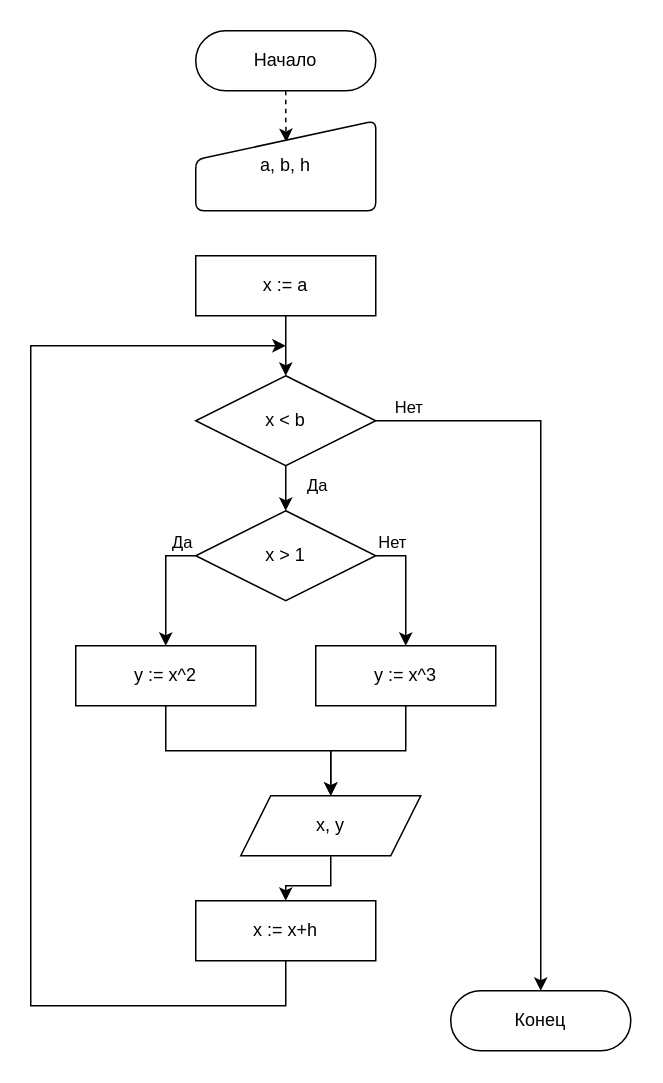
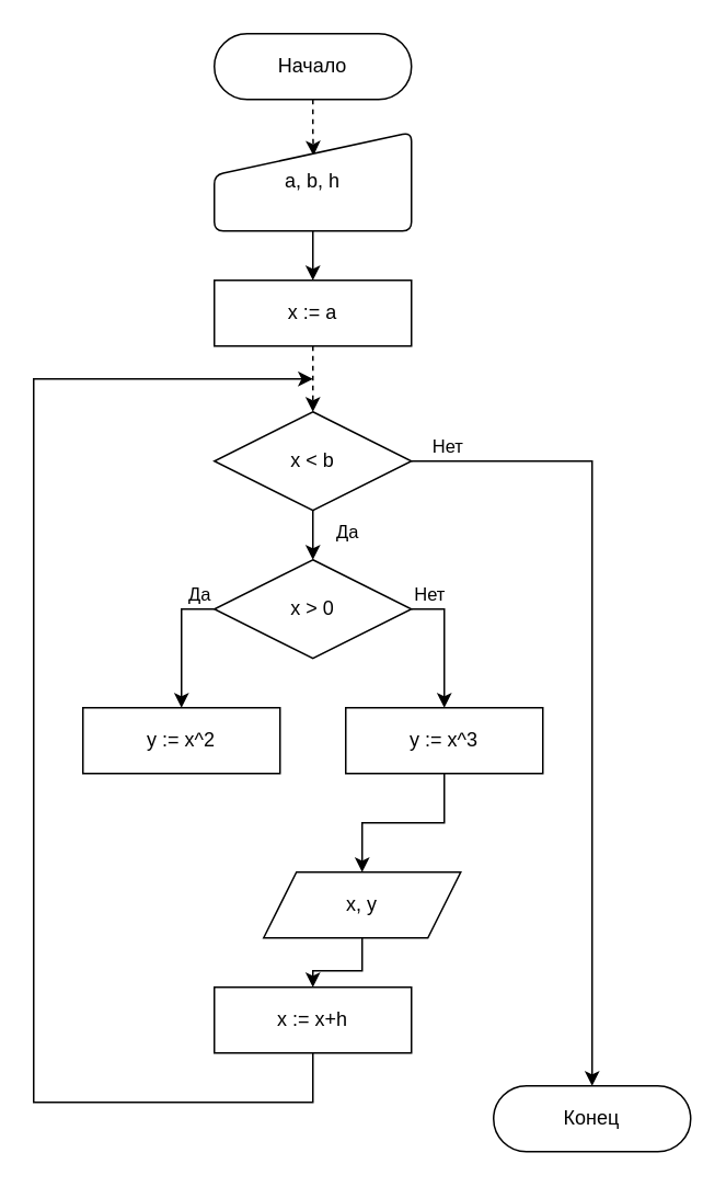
  <mxCell id="0" />
  <mxCell id="1" parent="0" />
  <mxCell id="2" style="edgeStyle=orthogonalEdgeStyle;rounded=0;orthogonalLoop=1;jettySize=auto;html=1;strokeWidth=1;entryX=0.503;entryY=0.237;entryDx=0;entryDy=0;entryPerimeter=0;dashed=1;" parent="1" source="3" target="26" edge="1"><mxGeometry relative="1" as="geometry"><mxPoint x="190" y="90" as="targetPoint" /></mxGeometry></mxCell>
  <mxCell id="3" value="Начало" style="rounded=1;whiteSpace=wrap;html=1;arcSize=50;strokeWidth=1;" parent="1" vertex="1"><mxGeometry x="130" y="20" width="120" height="40" as="geometry" /></mxCell>
- <mxCell id="4" style="edgeStyle=orthogonalEdgeStyle;rounded=0;orthogonalLoop=1;jettySize=auto;html=1;entryX=0.5;entryY=0;entryDx=0;entryDy=0;" parent="1" source="5" target="7" edge="1"><mxGeometry relative="1" as="geometry" /></mxCell>
  <mxCell id="5" value="y := x^2" style="rounded=0;whiteSpace=wrap;html=1;strokeWidth=1;" parent="1" vertex="1"><mxGeometry x="50" y="430" width="120" height="40" as="geometry" /></mxCell>
  <mxCell id="6" style="edgeStyle=orthogonalEdgeStyle;rounded=0;orthogonalLoop=1;jettySize=auto;html=1;" edge="1" parent="1" source="7" target="24"><mxGeometry relative="1" as="geometry" /></mxCell>
  <mxCell id="7" value="x, y" style="shape=parallelogram;perimeter=parallelogramPerimeter;whiteSpace=wrap;html=1;fixedSize=1;strokeWidth=1;" parent="1" vertex="1"><mxGeometry x="160" y="530" width="120" height="40" as="geometry" /></mxCell>
  <mxCell id="8" value="Конец" style="rounded=1;whiteSpace=wrap;html=1;arcSize=50;strokeWidth=1;" parent="1" vertex="1"><mxGeometry x="300" y="660" width="120" height="40" as="geometry" /></mxCell>
  <mxCell id="9" style="edgeStyle=orthogonalEdgeStyle;rounded=0;orthogonalLoop=1;jettySize=auto;html=1;entryX=0.5;entryY=0;entryDx=0;entryDy=0;" edge="1" parent="1" source="13" target="8"><mxGeometry relative="1" as="geometry" /></mxCell>
  <mxCell id="10" value="Нет" style="edgeLabel;html=1;align=center;verticalAlign=middle;resizable=0;points=[];" vertex="1" connectable="0" parent="9"><mxGeometry x="-0.602" y="1" relative="1" as="geometry"><mxPoint x="-77" y="-9" as="offset" /></mxGeometry></mxCell>
  <mxCell id="11" style="edgeStyle=orthogonalEdgeStyle;rounded=0;orthogonalLoop=1;jettySize=auto;html=1;" edge="1" parent="1" source="13" target="22"><mxGeometry relative="1" as="geometry" /></mxCell>
  <mxCell id="12" value="Да" style="edgeLabel;html=1;align=center;verticalAlign=middle;resizable=0;points=[];" vertex="1" connectable="0" parent="11"><mxGeometry x="0.264" y="-1" relative="1" as="geometry"><mxPoint x="21" as="offset" /></mxGeometry></mxCell>
  <mxCell id="13" value="x &amp;lt; b" style="strokeWidth=1;html=1;shape=mxgraph.flowchart.decision;whiteSpace=wrap;" parent="1" vertex="1"><mxGeometry x="130" y="250" width="120" height="60" as="geometry" /></mxCell>
  <mxCell id="14" style="edgeStyle=orthogonalEdgeStyle;rounded=0;orthogonalLoop=1;jettySize=auto;html=1;" parent="1" source="15" target="7" edge="1"><mxGeometry relative="1" as="geometry" /></mxCell>
  <mxCell id="15" value="y := x^3" style="rounded=0;whiteSpace=wrap;html=1;strokeWidth=1;" parent="1" vertex="1"><mxGeometry x="210" y="430" width="120" height="40" as="geometry" /></mxCell>
- <mxCell id="16" style="edgeStyle=orthogonalEdgeStyle;rounded=0;orthogonalLoop=1;jettySize=auto;html=1;" edge="1" parent="1" source="17" target="13"><mxGeometry relative="1" as="geometry" /></mxCell>
+ <mxCell id="16" style="edgeStyle=orthogonalEdgeStyle;rounded=0;orthogonalLoop=1;jettySize=auto;html=1;dashed=1;" edge="1" parent="1" source="17" target="13"><mxGeometry relative="1" as="geometry" /></mxCell>
  <mxCell id="17" value="x := a" style="rounded=0;whiteSpace=wrap;html=1;strokeWidth=1;" vertex="1" parent="1"><mxGeometry x="130" y="170" width="120" height="40" as="geometry" /></mxCell>
  <mxCell id="18" style="edgeStyle=orthogonalEdgeStyle;rounded=0;orthogonalLoop=1;jettySize=auto;html=1;entryX=0.5;entryY=0;entryDx=0;entryDy=0;exitX=1;exitY=0.5;exitDx=0;exitDy=0;exitPerimeter=0;" edge="1" parent="1" source="22" target="15"><mxGeometry relative="1" as="geometry" /></mxCell>
  <mxCell id="19" value="Нет" style="edgeLabel;html=1;align=center;verticalAlign=middle;resizable=0;points=[];" vertex="1" connectable="0" parent="18"><mxGeometry x="-0.74" y="-2" relative="1" as="geometry"><mxPoint y="-12" as="offset" /></mxGeometry></mxCell>
  <mxCell id="20" style="edgeStyle=orthogonalEdgeStyle;rounded=0;orthogonalLoop=1;jettySize=auto;html=1;exitX=0;exitY=0.5;exitDx=0;exitDy=0;exitPerimeter=0;" edge="1" parent="1" source="22" target="5"><mxGeometry relative="1" as="geometry" /></mxCell>
  <mxCell id="21" value="Да" style="edgeLabel;html=1;align=center;verticalAlign=middle;resizable=0;points=[];" vertex="1" connectable="0" parent="20"><mxGeometry x="0.015" y="1" relative="1" as="geometry"><mxPoint x="9" y="-31" as="offset" /></mxGeometry></mxCell>
- <mxCell id="22" value="x &amp;gt; 1" style="strokeWidth=1;html=1;shape=mxgraph.flowchart.decision;whiteSpace=wrap;" vertex="1" parent="1"><mxGeometry x="130" y="340" width="120" height="60" as="geometry" /></mxCell>
+ <mxCell id="22" value="x &amp;gt; 0" style="strokeWidth=1;html=1;shape=mxgraph.flowchart.decision;whiteSpace=wrap;" vertex="1" parent="1"><mxGeometry x="130" y="340" width="120" height="60" as="geometry" /></mxCell>
  <mxCell id="23" style="edgeStyle=orthogonalEdgeStyle;rounded=0;orthogonalLoop=1;jettySize=auto;html=1;exitX=0.5;exitY=1;exitDx=0;exitDy=0;" edge="1" parent="1" source="24"><mxGeometry relative="1" as="geometry"><mxPoint x="190" y="230" as="targetPoint" /><Array as="points"><mxPoint x="190" y="670" /><mxPoint x="20" y="670" /><mxPoint x="20" y="230" /><mxPoint x="130" y="230" /></Array></mxGeometry></mxCell>
  <mxCell id="24" value="x := x+h" style="rounded=0;whiteSpace=wrap;html=1;strokeWidth=1;" vertex="1" parent="1"><mxGeometry x="130" y="600" width="120" height="40" as="geometry" /></mxCell>
+ <mxCell id="25" style="edgeStyle=orthogonalEdgeStyle;rounded=0;orthogonalLoop=1;jettySize=auto;html=1;" edge="1" parent="1" source="26" target="17"><mxGeometry relative="1" as="geometry" /></mxCell>
  <mxCell id="26" value="a, b, h" style="html=1;strokeWidth=1;shape=manualInput;whiteSpace=wrap;rounded=1;size=26;arcSize=11;" vertex="1" parent="1"><mxGeometry x="130" y="80" width="120" height="60" as="geometry" /></mxCell>
